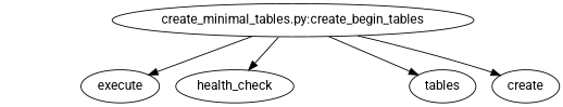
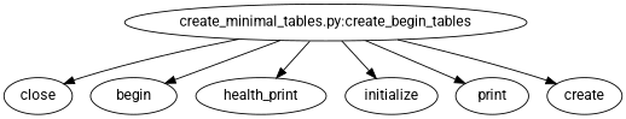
  digraph {
    fontname=Roboto
    node [fontname=Roboto]
    edge [fontname=Roboto]
    n1 [label="create_minimal_tables.py:create_begin_tables"]
-   execute
-   health_check
-   print [label=tables]
+   close
+   execute [label=begin]
+   health_check [label=health_print]
+   initialize
+   print
    n7 [label=create]
+   n1 -> close
    n1 -> execute
    n1 -> health_check
+   n1 -> initialize
    n1 -> print
    n1 -> n7
  }
